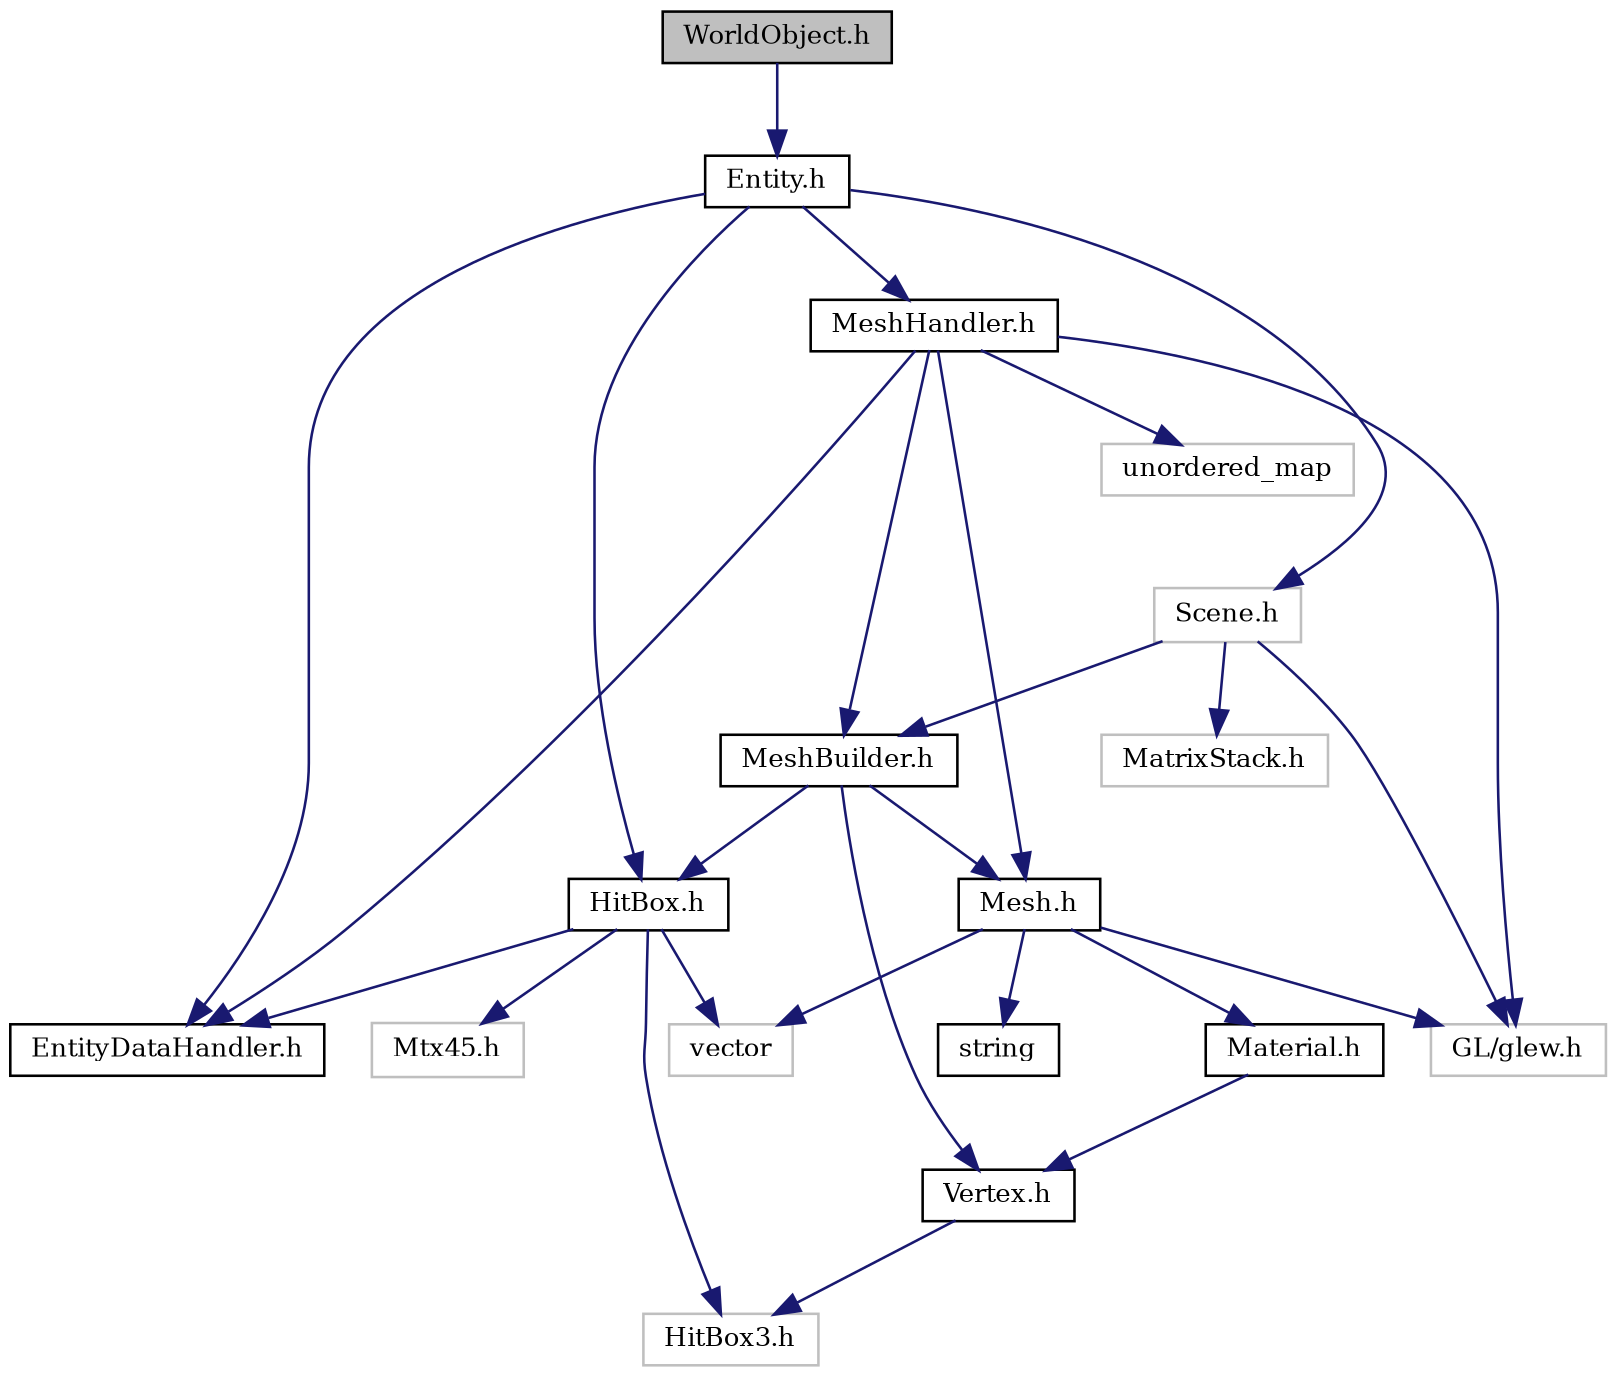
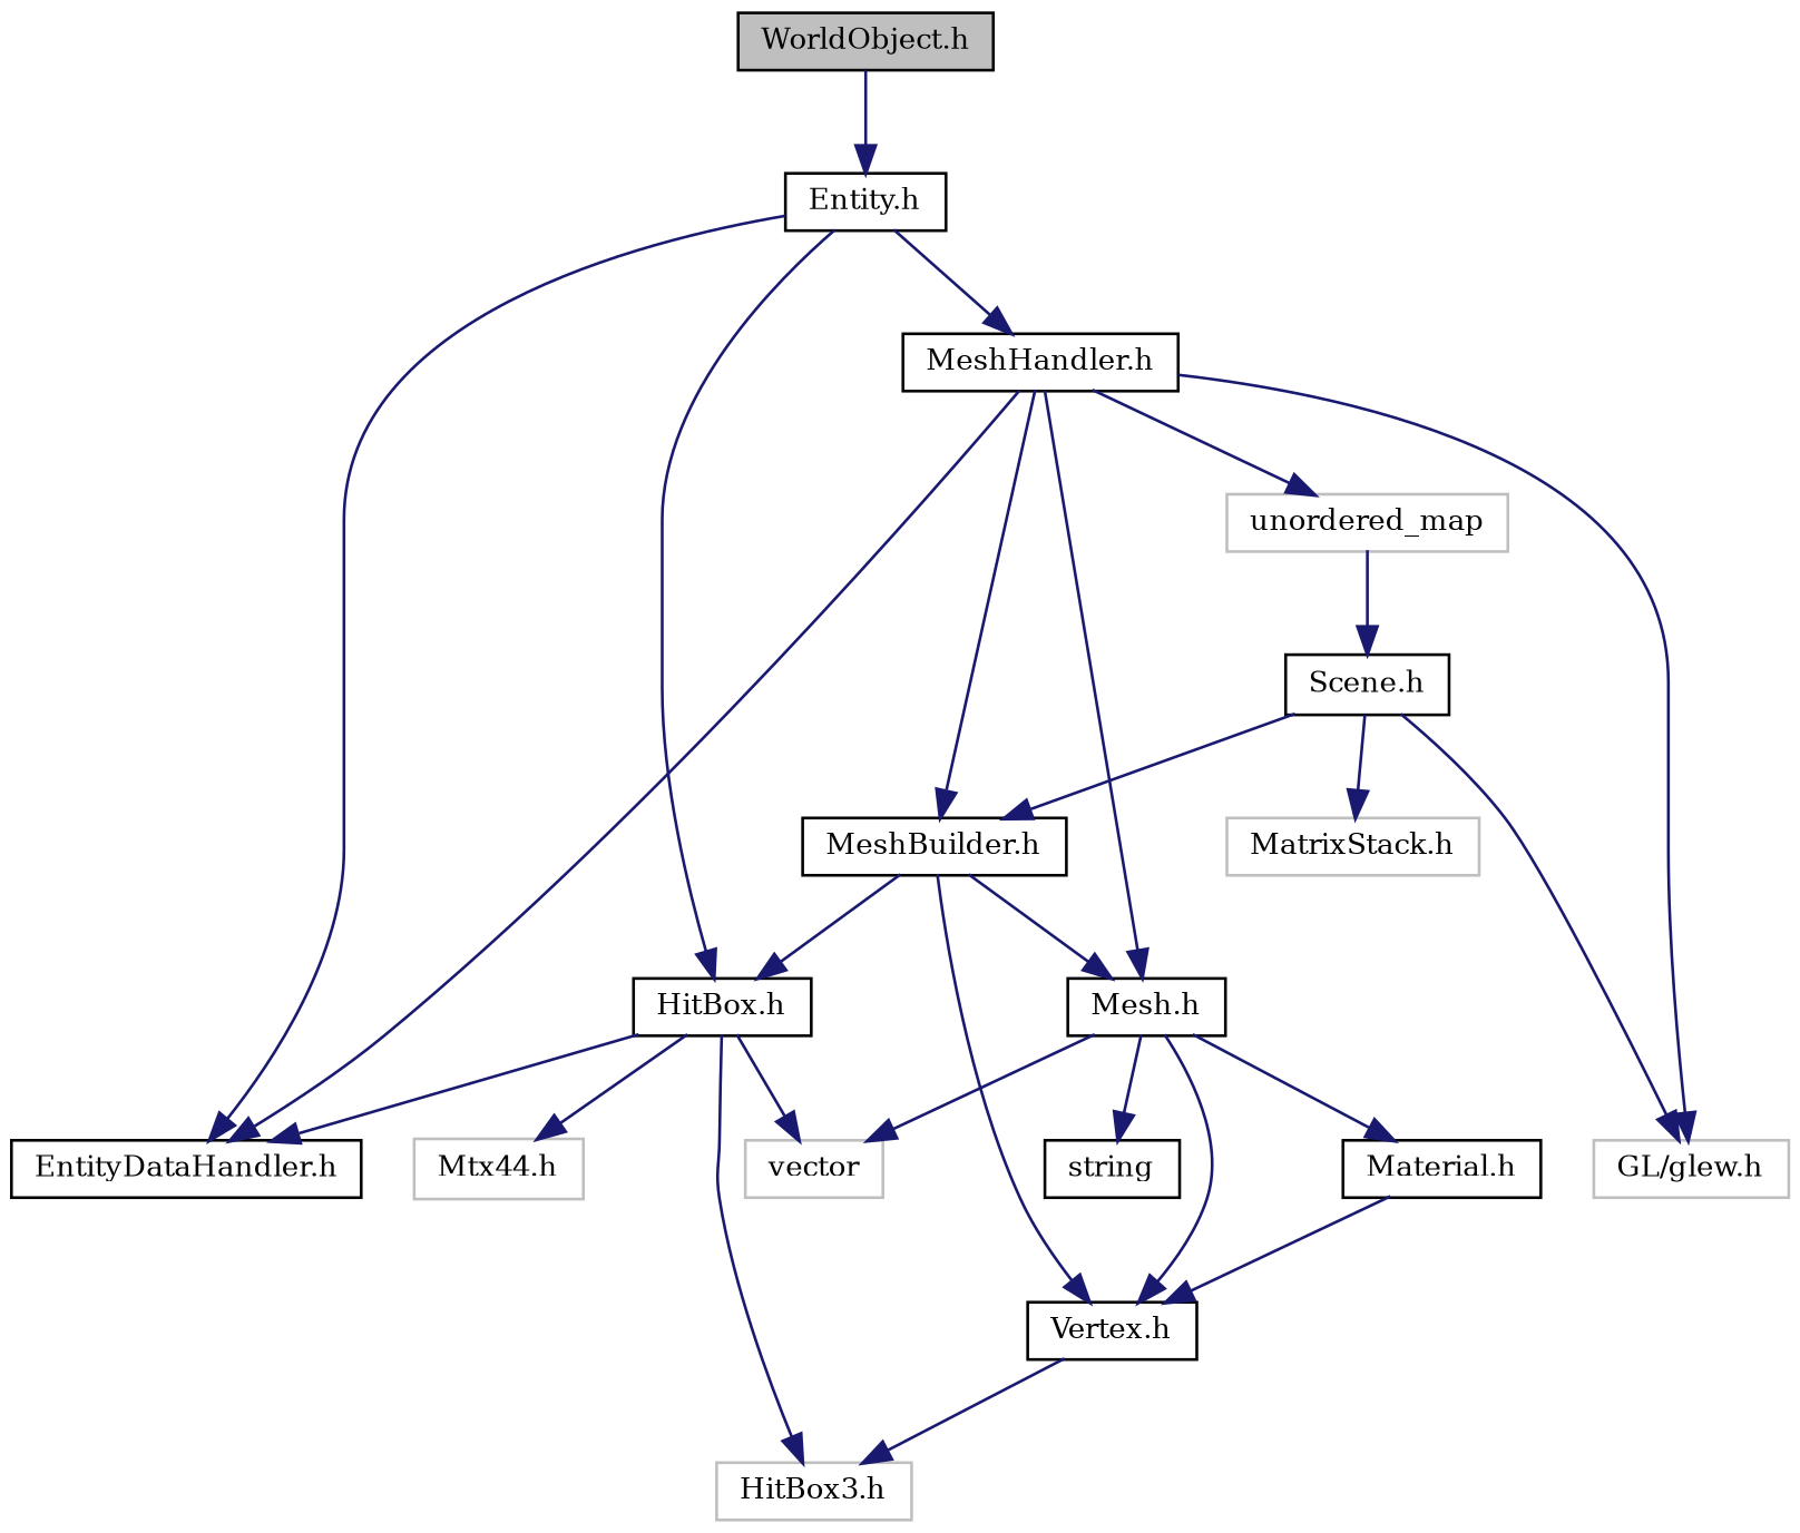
  digraph {
    fontname="DejaVu Serif"
    node [color=black fillcolor=white fontname="DejaVu Serif" fontsize=10 shape=record style=filled]
    edge [color=midnightblue fontname="DejaVu Serif" fontsize=10 labelfontname=Helvetica labelfontsize=10 style=solid]
    n1 [fillcolor=grey75 fontcolor=black height=0.2 label="WorldObject.h" width=0.4]
    n2 [height=0.2 label="Entity.h" width=0.4]
    n3 [height=0.2 label="MeshHandler.h" width=0.4]
    n4 [height=0.2 label="HitBox.h" width=0.4]
    n5 [height=0.2 label="EntityDataHandler.h" width=0.4]
-   n6 [color=grey75 height=0.2 label="Scene.h" width=0.4]
+   n6 [height=0.2 label="Scene.h" width=0.4]
    n7 [height=0.2 label="Mesh.h" width=0.4]
    n8 [height=0.2 label="MeshBuilder.h" width=0.4]
    n9 [color=grey75 height=0.2 label="GL/glew.h" width=0.4]
    n10 [color=grey75 height=0.2 label=unordered_map width=0.4]
    n11 [color=grey75 height=0.2 label=vector width=0.4]
    n12 [color=grey75 height=0.2 label="HitBox3.h" width=0.4]
-   n13 [color=grey75 height=0.2 label="Mtx45.h" width=0.4]
+   n13 [color=grey75 height=0.2 label="Mtx44.h" width=0.4]
    n14 [color=grey75 height=0.2 label="MatrixStack.h" width=0.4]
    n15 [height=0.2 label=string width=0.4]
    n16 [height=0.2 label="Vertex.h" width=0.4]
    n17 [height=0.2 label="Material.h" width=0.4]
    n1 -> n2
    n2 -> n3
    n2 -> n4
    n2 -> n5
-   n2 -> n6
+   n10 -> n6
    n3 -> n5
    n3 -> n7
    n3 -> n8
    n3 -> n9
    n3 -> n10
    n4 -> n5
    n4 -> n11
    n4 -> n12
    n4 -> n13
    n6 -> n8
    n6 -> n9
    n6 -> n14
    n7 -> n11
    n7 -> n15
-   n7 -> n9
+   n7 -> n16
    n7 -> n17
    n8 -> n4
    n8 -> n7
    n8 -> n16
    n16 -> n12
    n17 -> n16
  }
